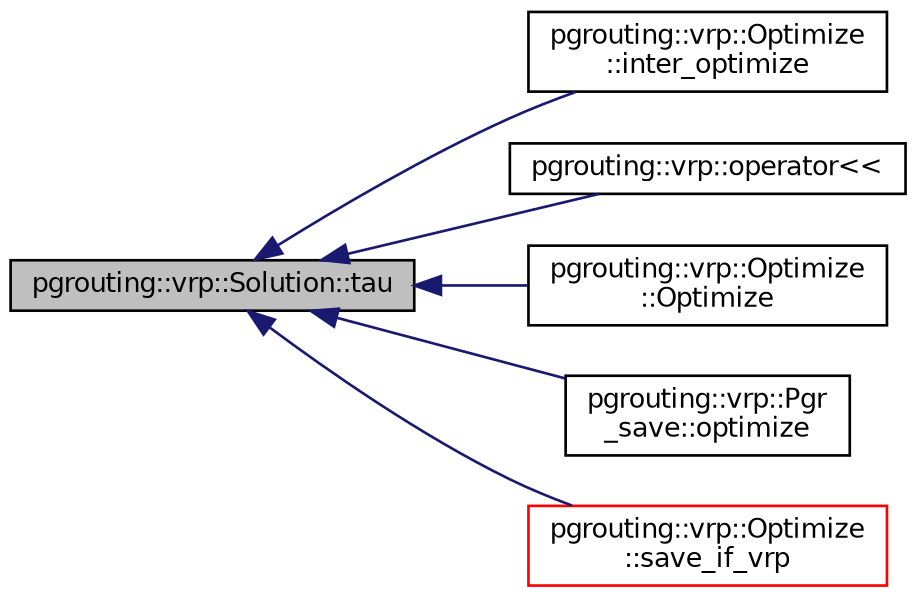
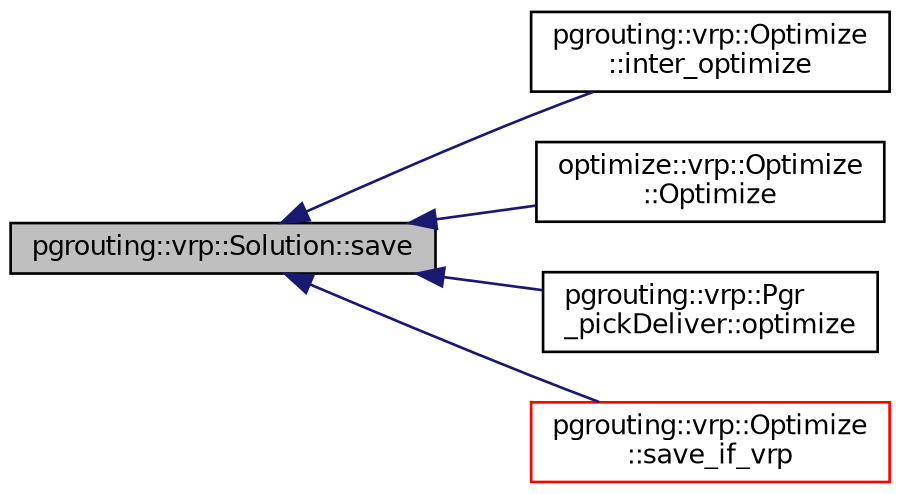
  digraph {
    rankdir=LR
    node [color=black fillcolor=white fontname=Helvetica fontsize=10 shape=record style=filled]
    edge [color=midnightblue dir=back fontname=Helvetica fontsize=10 labelfontname=Helvetica labelfontsize=10 style=solid]
-   n1 [fillcolor=grey75 fontcolor=black height=0.2 label="pgrouting::vrp::Solution::tau" width=0.4]
+   n1 [fillcolor=grey75 fontcolor=black height=0.2 label="pgrouting::vrp::Solution::save" width=0.4]
    n2 [height=0.2 label="pgrouting::vrp::Optimize\l::inter_optimize" width=0.4]
-   n3 [height=0.2 label="pgrouting::vrp::operator\<\<" width=0.4]
-   n4 [height=0.2 label="pgrouting::vrp::Optimize\l::Optimize" width=0.4]
-   n5 [height=0.2 label="pgrouting::vrp::Pgr\l_save::optimize" width=0.4]
+   n4 [height=0.2 label="optimize::vrp::Optimize\l::Optimize" width=0.4]
+   n5 [height=0.2 label="pgrouting::vrp::Pgr\l_pickDeliver::optimize" width=0.4]
    n6 [color=red height=0.2 label="pgrouting::vrp::Optimize\l::save_if_vrp" width=0.4]
    n1 -> n2
-   n1 -> n3
    n1 -> n4
    n1 -> n5
    n1 -> n6
  }
